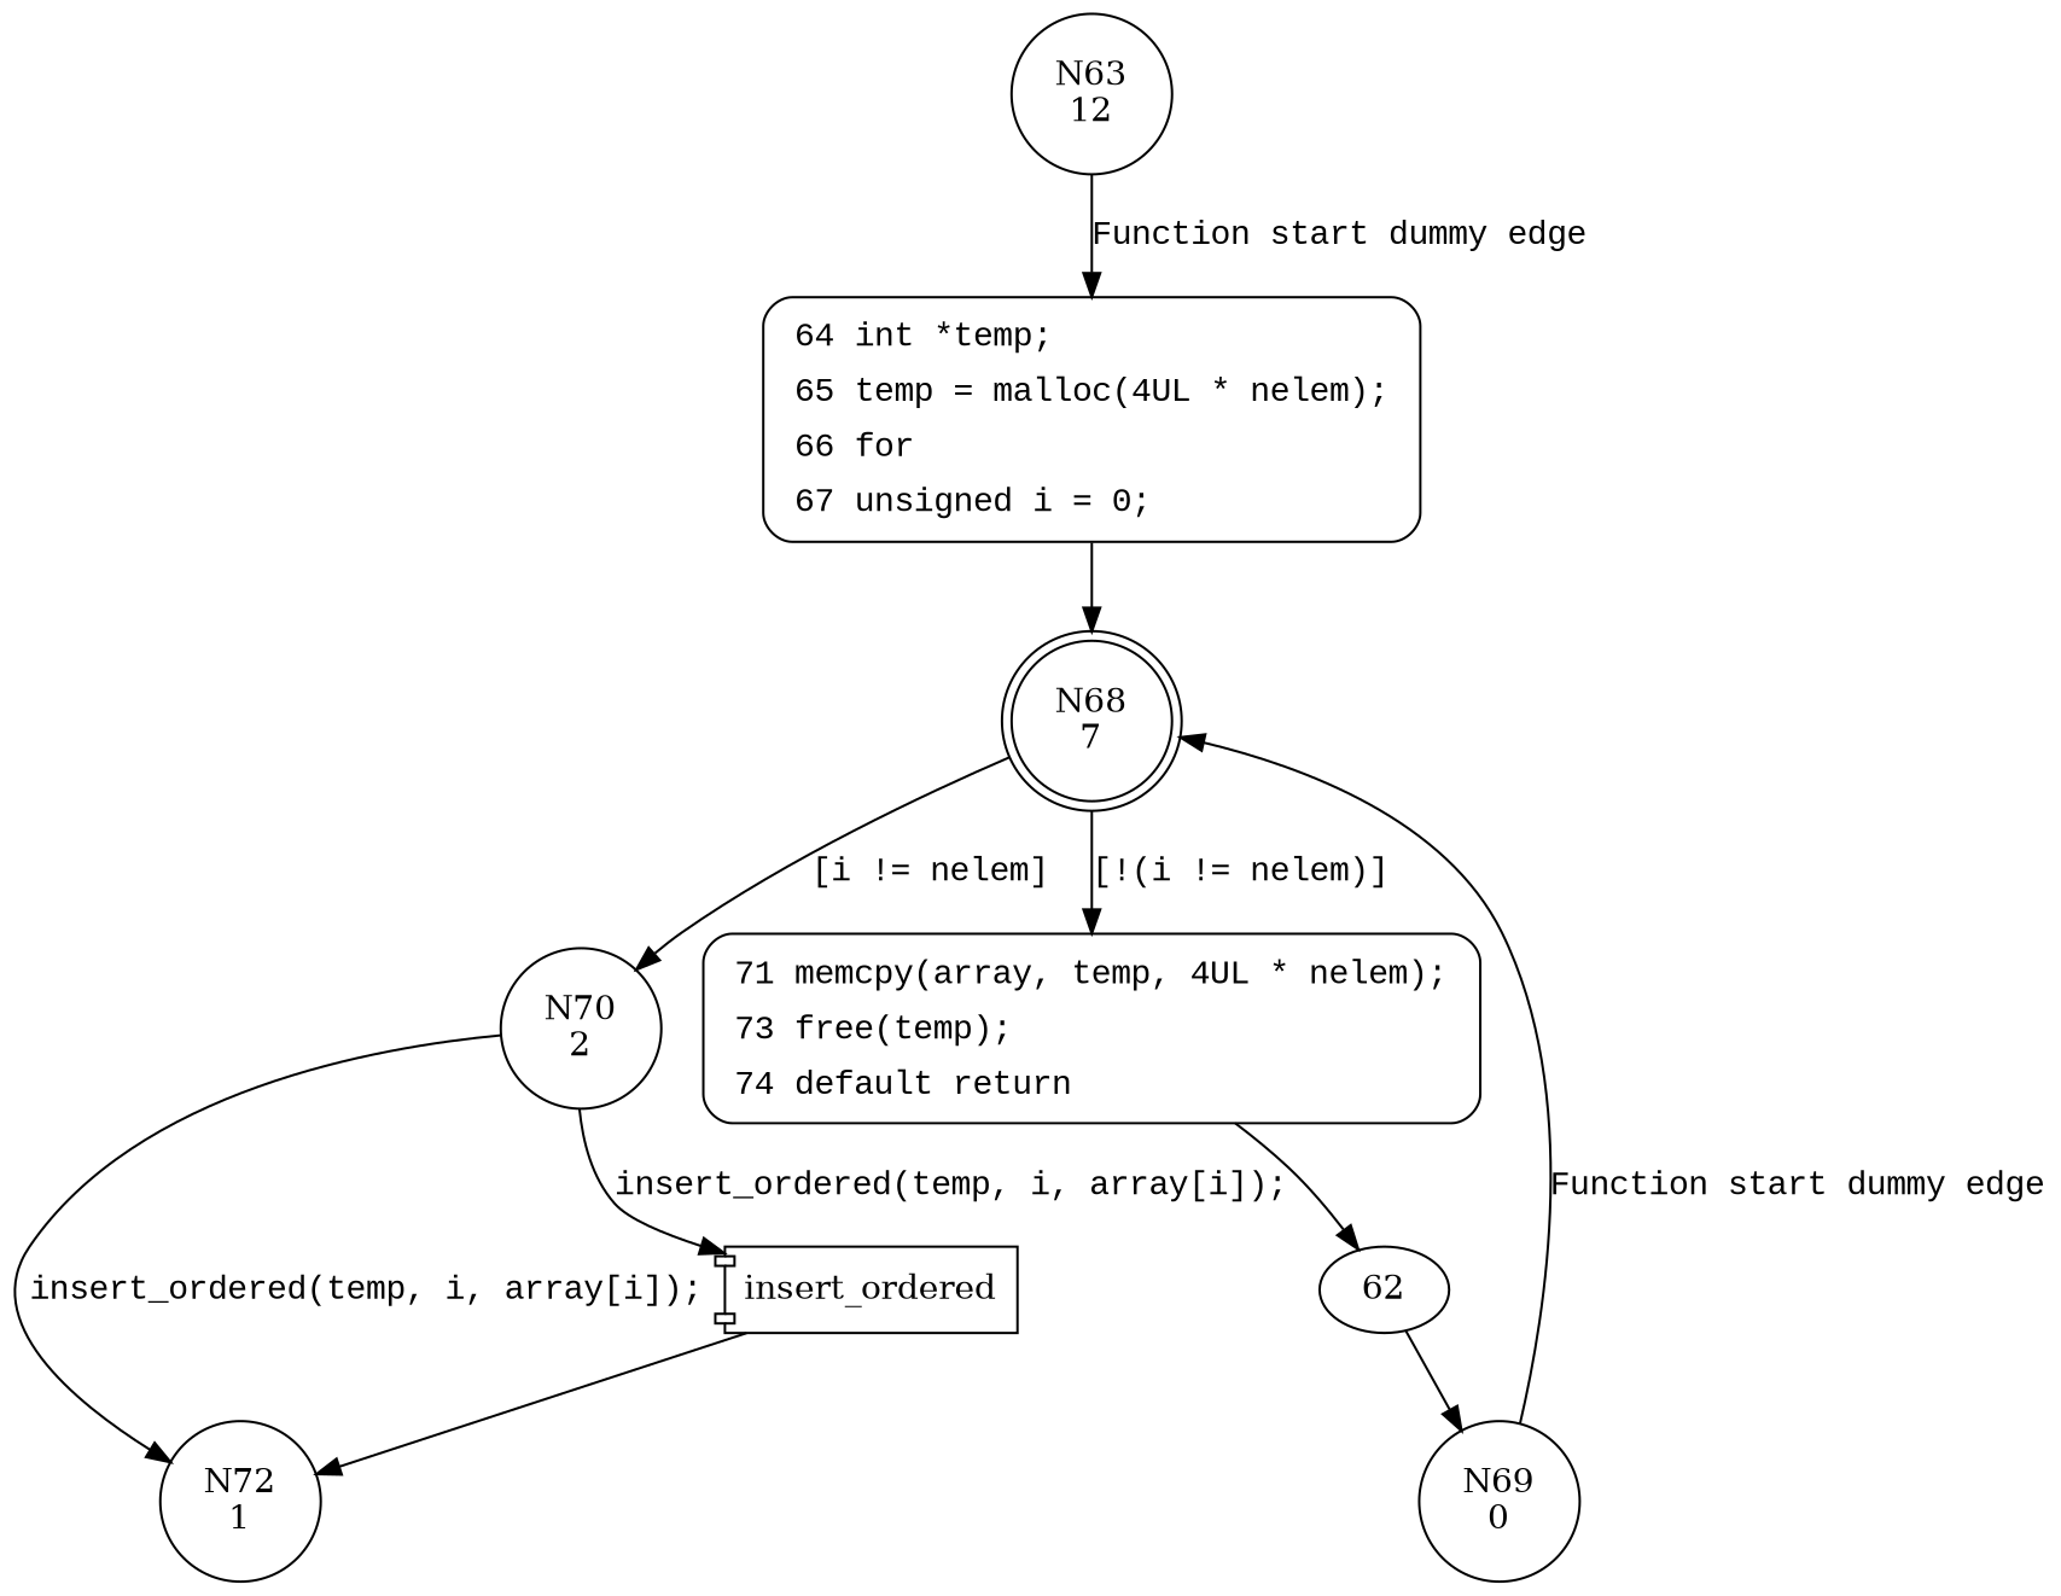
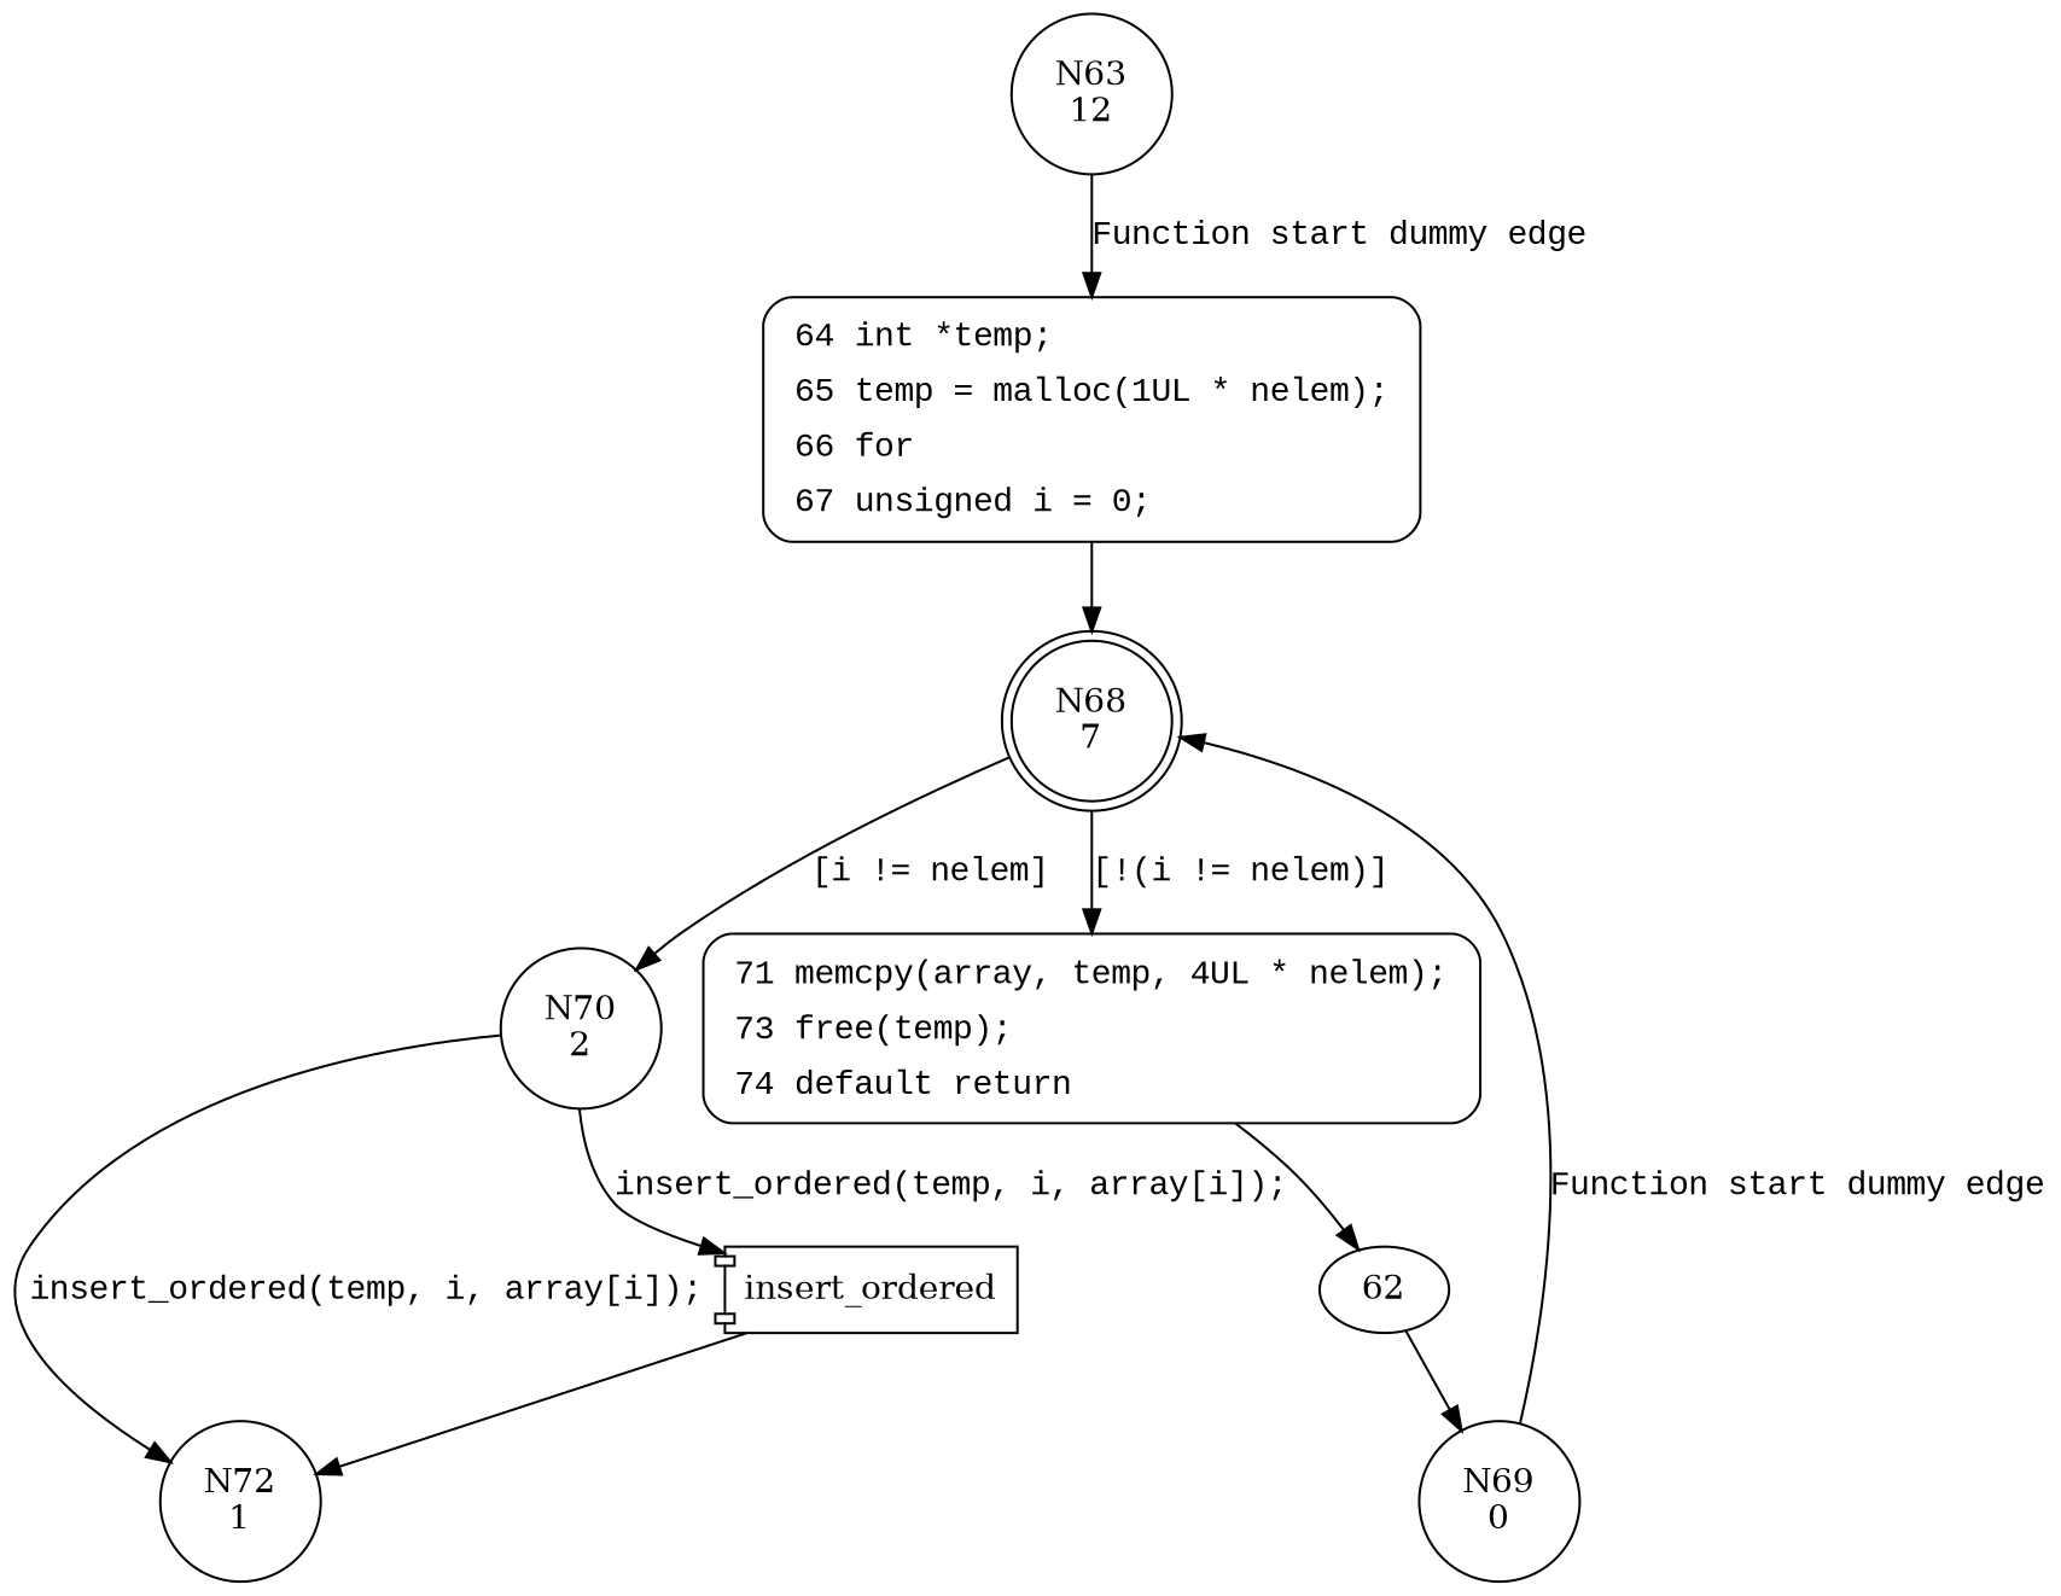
  digraph {
    node [shape=circle]
    edge [fontname="Courier New"]
    n1 [label="N63\n12"]
-   n2 [fillcolor=white fontname="Courier New" label=<<table border="0" cellborder="0" cellpadding="3" bgcolor="white"><tr><td align="right">64</td><td align="left">int *temp;</td></tr><tr><td align="right">65</td><td align="left">temp = malloc(4UL * nelem);</td></tr><tr><td align="right">66</td><td align="left">for</td></tr><tr><td align="right">67</td><td align="left">unsigned i = 0;</td></tr></table>> penwidth=1 shape=Mrecord style="filled,bold"]
+   n2 [fillcolor=white fontname="Courier New" label=<<table border="0" cellborder="0" cellpadding="3" bgcolor="white"><tr><td align="right">64</td><td align="left">int *temp;</td></tr><tr><td align="right">65</td><td align="left">temp = malloc(1UL * nelem);</td></tr><tr><td align="right">66</td><td align="left">for</td></tr><tr><td align="right">67</td><td align="left">unsigned i = 0;</td></tr></table>> penwidth=1 shape=Mrecord style="filled,bold"]
    n3 [label="N68\n7" shape=doublecircle]
    n4 [label="N70\n2"]
    n5 [fillcolor=white fontname="Courier New" label=<<table border="0" cellborder="0" cellpadding="3" bgcolor="white"><tr><td align="right">71</td><td align="left">memcpy(array, temp, 4UL * nelem);</td></tr><tr><td align="right">73</td><td align="left">free(temp);</td></tr><tr><td align="right">74</td><td align="left">default return</td></tr></table>> penwidth=1 shape=Mrecord style="filled,bold"]
    n6 [label="N72\n1"]
    n7 [label=insert_ordered shape=component]
    62 [shape=""]
    n9 [label="N69\n0"]
    n1 -> n2 [label="Function start dummy edge"]
    n2 -> n3 [fontname=""]
    n3 -> n4 [label="[i != nelem]"]
    n3 -> n5 [label="[!(i != nelem)]"]
    n4 -> n6 [label="insert_ordered(temp, i, array[i]);"]
    n4 -> n7 [label="insert_ordered(temp, i, array[i]);"]
    n5 -> 62 [fontname=""]
    n7 -> n6
    62 -> n9
    n9 -> n3 [label="Function start dummy edge"]
  }
